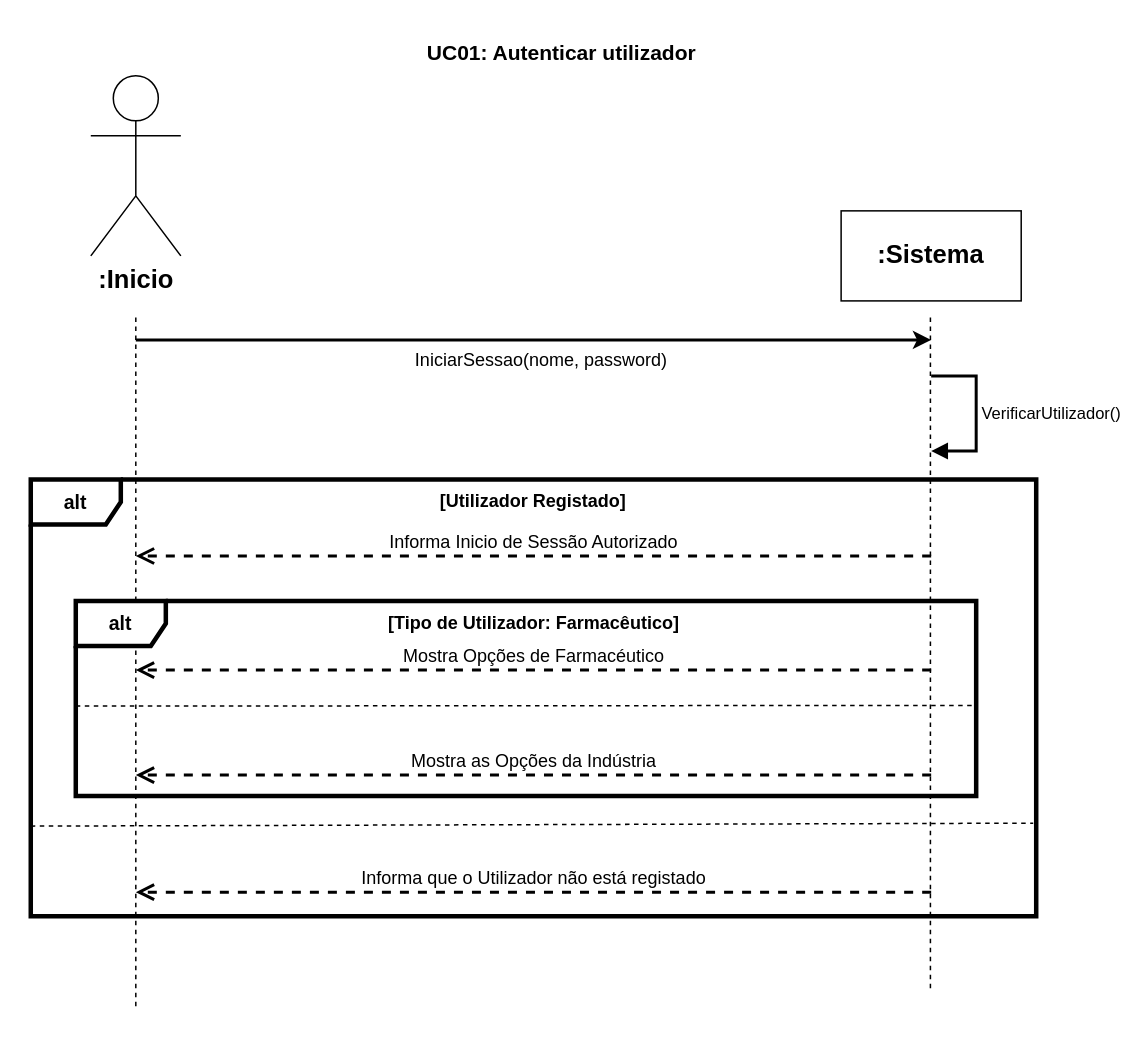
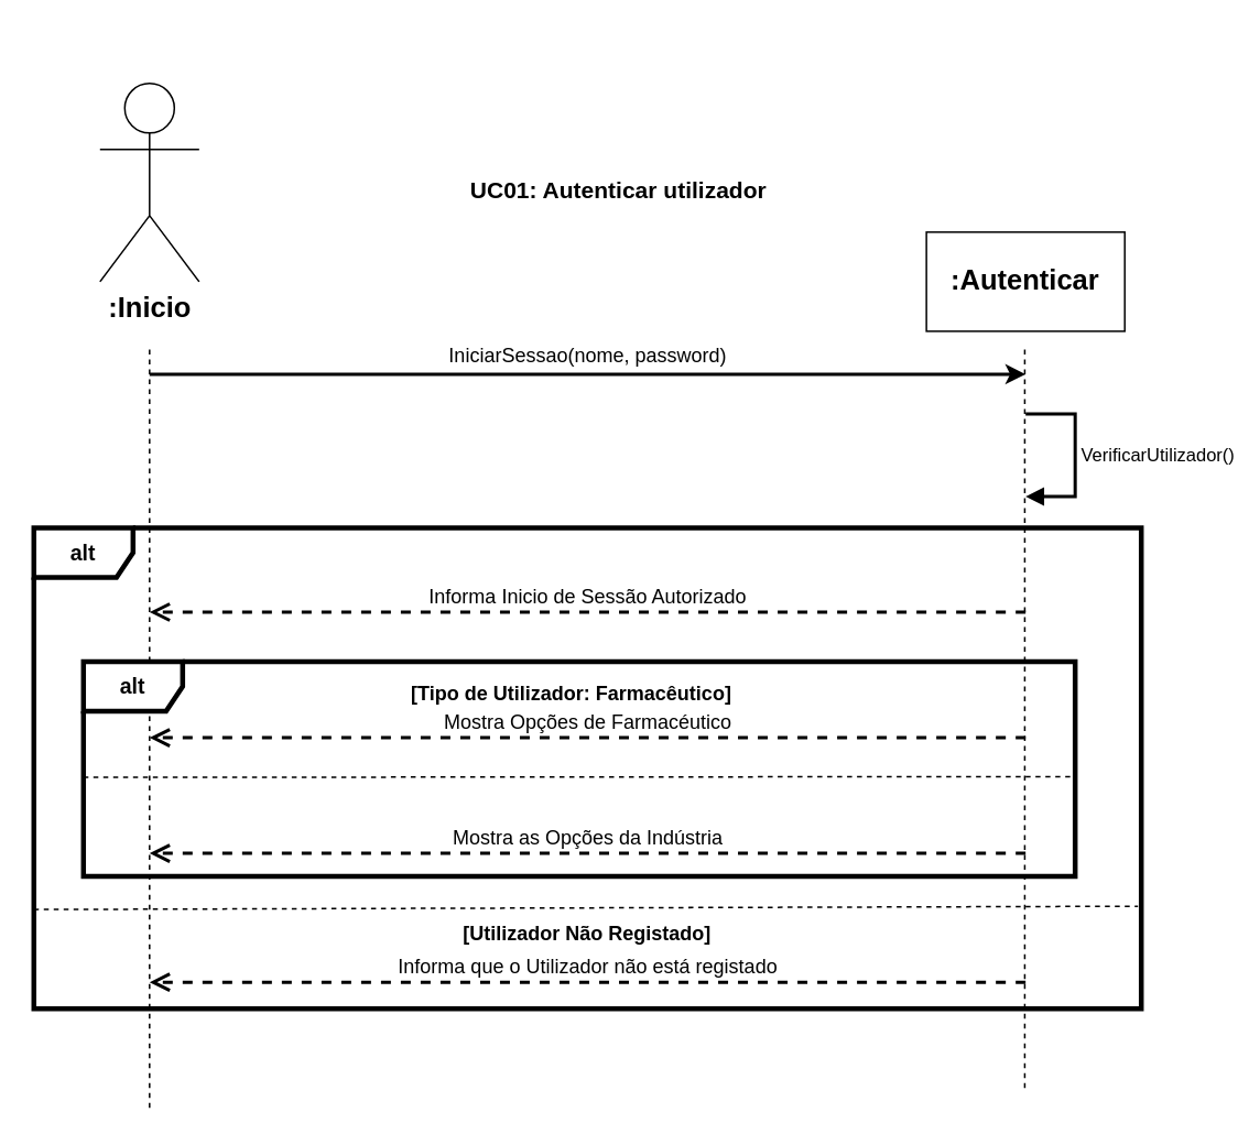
  <mxCell id="0" />
  <mxCell id="1" parent="0" />
- <mxCell id="2" value="UC01: Autenticar utilizador" style="text;html=1;strokeColor=none;fillColor=none;align=center;verticalAlign=middle;whiteSpace=wrap;rounded=0;fontStyle=1;fontSize=14;" parent="1" vertex="1"><mxGeometry x="279" y="20" width="190" height="30" as="geometry" /></mxCell>
+ <mxCell id="2" value="UC01: Autenticar utilizador" style="text;html=1;strokeColor=none;fillColor=none;align=center;verticalAlign=middle;whiteSpace=wrap;rounded=0;fontStyle=1;fontSize=14;" parent="1" vertex="1"><mxGeometry x="279" y="100" width="190" height="30" as="geometry" /></mxCell>
  <mxCell id="3" value=":Inicio" style="shape=umlActor;verticalLabelPosition=bottom;verticalAlign=top;html=1;outlineConnect=0;fontStyle=1;fontSize=17;" parent="1" vertex="1"><mxGeometry x="60" y="50" width="60" height="120" as="geometry" /></mxCell>
- <mxCell id="4" value=":Sistema" style="rounded=0;whiteSpace=wrap;html=1;fontStyle=1;fontSize=17;" parent="1" vertex="1"><mxGeometry x="560" y="140" width="120" height="60" as="geometry" /></mxCell>
+ <mxCell id="4" value=":Autenticar" style="rounded=0;whiteSpace=wrap;html=1;fontStyle=1;fontSize=17;" parent="1" vertex="1"><mxGeometry x="560" y="140" width="120" height="60" as="geometry" /></mxCell>
  <mxCell id="5" value="" style="endArrow=none;dashed=1;html=1;rounded=0;fontStyle=1;fontSize=16;strokeWidth=1;" parent="1" edge="1"><mxGeometry width="50" height="50" relative="1" as="geometry"><mxPoint x="90" y="211" as="sourcePoint" /><mxPoint x="90" y="671" as="targetPoint" /></mxGeometry></mxCell>
  <mxCell id="6" value="" style="endArrow=none;dashed=1;html=1;rounded=0;fontStyle=1;fontSize=16;strokeWidth=1;" parent="1" edge="1"><mxGeometry width="50" height="50" relative="1" as="geometry"><mxPoint x="619.5" y="211" as="sourcePoint" /><mxPoint x="619.5" y="661" as="targetPoint" /></mxGeometry></mxCell>
  <mxCell id="7" value="" style="endArrow=classic;html=1;rounded=0;strokeWidth=2;" parent="1" edge="1"><mxGeometry width="50" height="50" relative="1" as="geometry"><mxPoint x="90" y="226" as="sourcePoint" /><mxPoint x="620" y="226" as="targetPoint" /></mxGeometry></mxCell>
- <mxCell id="8" value="IniciarSessao(nome, password)" style="text;html=1;strokeColor=none;fillColor=none;align=center;verticalAlign=middle;whiteSpace=wrap;rounded=0;fontStyle=0" parent="1" vertex="1"><mxGeometry x="267.5" y="225" width="185" height="30" as="geometry" /></mxCell>
+ <mxCell id="8" value="IniciarSessao(nome, password)" style="text;html=1;strokeColor=none;fillColor=none;align=center;verticalAlign=middle;whiteSpace=wrap;rounded=0;fontStyle=0" parent="1" vertex="1"><mxGeometry x="262.5" y="200" width="185" height="30" as="geometry" /></mxCell>
  <mxCell id="9" value="VerificarUtilizador()" style="html=1;align=left;spacingLeft=2;endArrow=block;rounded=0;edgeStyle=orthogonalEdgeStyle;curved=0;rounded=0;strokeWidth=2;" parent="1" edge="1"><mxGeometry relative="1" as="geometry"><mxPoint x="620" y="250" as="sourcePoint" /><Array as="points"><mxPoint x="650" y="250" /><mxPoint x="650" y="300" /><mxPoint x="625" y="300" /></Array><mxPoint x="620" y="300" as="targetPoint" /></mxGeometry></mxCell>
  <mxCell id="10" value="alt" style="shape=umlFrame;whiteSpace=wrap;html=1;pointerEvents=0;strokeWidth=3;fontStyle=1;fontSize=13;" parent="1" vertex="1"><mxGeometry x="20" y="319" width="670" height="291" as="geometry" /></mxCell>
- <mxCell id="11" value="[Utilizador Registado]" style="text;html=1;strokeColor=none;fillColor=none;align=center;verticalAlign=middle;whiteSpace=wrap;rounded=0;fontStyle=1" parent="1" vertex="1"><mxGeometry x="292" y="319" width="126" height="30" as="geometry" /></mxCell>
  <mxCell id="12" value="alt" style="shape=umlFrame;whiteSpace=wrap;html=1;pointerEvents=0;strokeWidth=3;fontStyle=1;fontSize=13;" parent="1" vertex="1"><mxGeometry x="50" y="400" width="600" height="130" as="geometry" /></mxCell>
- <mxCell id="13" value="[Tipo de Utilizador: Farmacêutico]" style="text;html=1;strokeColor=none;fillColor=none;align=center;verticalAlign=middle;whiteSpace=wrap;rounded=0;fontStyle=1" parent="1" vertex="1"><mxGeometry x="248.5" y="400" width="213" height="30" as="geometry" /></mxCell>
+ <mxCell id="13" value="[Tipo de Utilizador: Farmacêutico]" style="text;html=1;strokeColor=none;fillColor=none;align=center;verticalAlign=middle;whiteSpace=wrap;rounded=0;fontStyle=1" parent="1" vertex="1"><mxGeometry x="238.5" y="405" width="213" height="30" as="geometry" /></mxCell>
  <mxCell id="14" value="Informa Inicio de Sessão Autorizado" style="html=1;verticalAlign=bottom;endArrow=open;dashed=1;endSize=8;curved=0;rounded=0;exitX=0;exitY=1;exitDx=0;exitDy=-5;fontStyle=0;strokeWidth=2;fontSize=12;" parent="1" edge="1"><mxGeometry relative="1" as="geometry"><mxPoint x="90" y="370" as="targetPoint" /><mxPoint x="620" y="370" as="sourcePoint" /><mxPoint as="offset" /></mxGeometry></mxCell>
  <mxCell id="15" value="Mostra Opções de Farmacéutico" style="html=1;verticalAlign=bottom;endArrow=open;dashed=1;endSize=8;curved=0;rounded=0;fontStyle=0;strokeWidth=2;fontSize=12;" parent="1" edge="1"><mxGeometry x="-0.001" relative="1" as="geometry"><mxPoint x="90" y="446" as="targetPoint" /><mxPoint x="620" y="446" as="sourcePoint" /><mxPoint as="offset" /></mxGeometry></mxCell>
  <mxCell id="16" value="" style="endArrow=none;dashed=1;html=1;rounded=0;entryX=1.002;entryY=0.535;entryDx=0;entryDy=0;entryPerimeter=0;" parent="1" target="12" edge="1"><mxGeometry width="50" height="50" relative="1" as="geometry"><mxPoint x="50" y="470" as="sourcePoint" /><mxPoint x="620" y="470" as="targetPoint" /></mxGeometry></mxCell>
  <mxCell id="17" value="Mostra as Opções da Indústria" style="html=1;verticalAlign=bottom;endArrow=open;dashed=1;endSize=8;curved=0;rounded=0;fontStyle=0;strokeWidth=2;fontSize=12;" parent="1" edge="1"><mxGeometry relative="1" as="geometry"><mxPoint x="90" y="516" as="targetPoint" /><mxPoint x="620" y="516" as="sourcePoint" /><mxPoint as="offset" /></mxGeometry></mxCell>
  <mxCell id="18" value="" style="endArrow=none;dashed=1;html=1;rounded=0;entryX=0.997;entryY=0.787;entryDx=0;entryDy=0;entryPerimeter=0;" parent="1" target="10" edge="1"><mxGeometry width="50" height="50" relative="1" as="geometry"><mxPoint x="20" y="550" as="sourcePoint" /><mxPoint x="621" y="550" as="targetPoint" /></mxGeometry></mxCell>
+ <mxCell id="19" value="[Utilizador Não Registado]" style="text;html=1;strokeColor=none;fillColor=none;align=center;verticalAlign=middle;whiteSpace=wrap;rounded=0;fontStyle=1" parent="1" vertex="1"><mxGeometry x="271" y="550" width="168" height="30" as="geometry" /></mxCell>
  <mxCell id="20" value="Informa que o Utilizador não está registado" style="html=1;verticalAlign=bottom;endArrow=open;dashed=1;endSize=8;curved=0;rounded=0;exitX=0;exitY=1;exitDx=0;exitDy=-5;fontStyle=0;strokeWidth=2;fontSize=12;" parent="1" edge="1"><mxGeometry relative="1" as="geometry"><mxPoint x="90" y="594" as="targetPoint" /><mxPoint x="620" y="594" as="sourcePoint" /><mxPoint as="offset" /></mxGeometry></mxCell>
